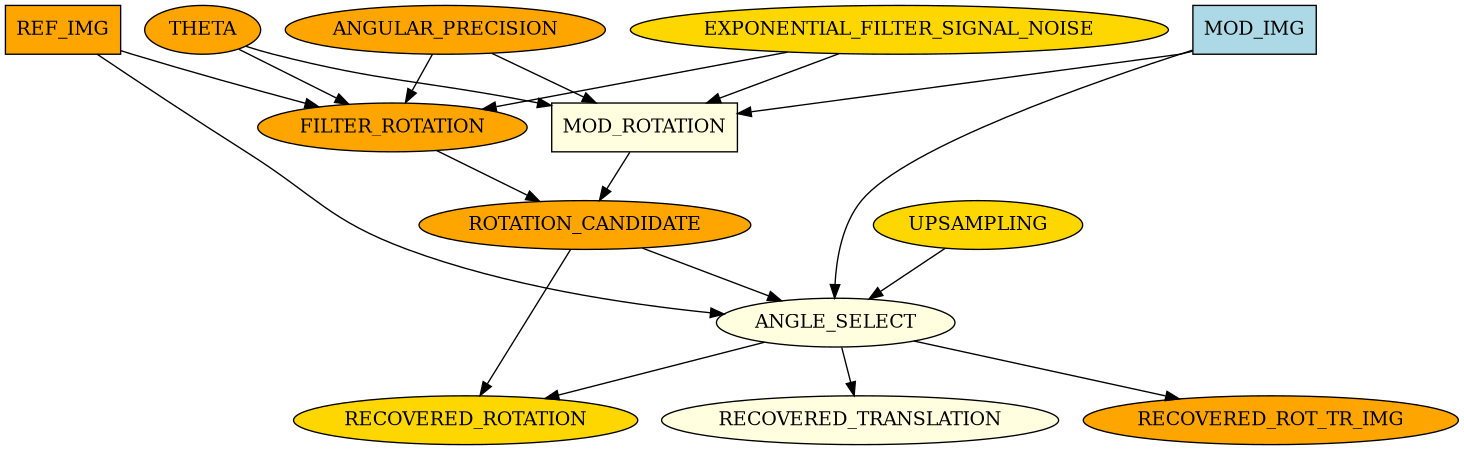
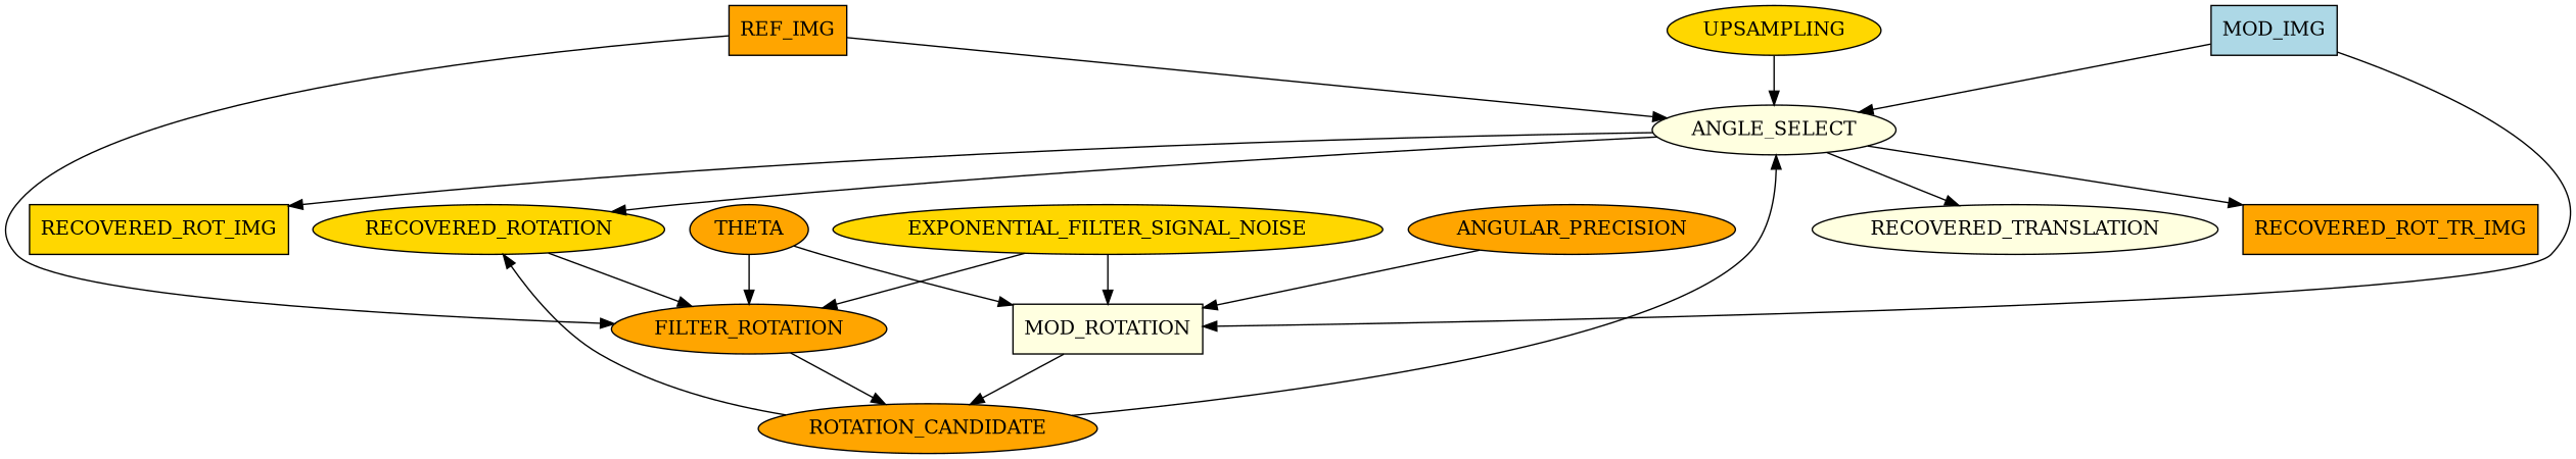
  digraph {
    node [fillcolor=orange shape=oval style=filled]
+   RECOVERED_ROT_IMG [fillcolor=gold shape=box]
    RECOVERED_ROTATION [fillcolor=gold]
    REF_IMG [shape=box]
    ANGLE_SELECT [fillcolor=lightyellow]
    n5 [label=FILTER_ROTATION]
    RECOVERED_TRANSLATION [fillcolor=lightyellow]
-   RECOVERED_ROT_TR_IMG [shape=ellipse]
+   RECOVERED_ROT_TR_IMG [shape=box]
    ROTATION_CANDIDATE
    THETA
    MOD_ROTATION [fillcolor=lightyellow shape=box]
    ANGULAR_PRECISION
    MOD_IMG [fillcolor=lightblue shape=box]
    UPSAMPLING [fillcolor=gold]
    EXPONENTIAL_FILTER_SIGNAL_NOISE [fillcolor=gold]
    REF_IMG -> ANGLE_SELECT
    REF_IMG -> n5
+   ANGLE_SELECT -> RECOVERED_ROT_IMG
    ANGLE_SELECT -> RECOVERED_ROTATION
    ANGLE_SELECT -> RECOVERED_TRANSLATION
    ANGLE_SELECT -> RECOVERED_ROT_TR_IMG
    n5 -> ROTATION_CANDIDATE
    ROTATION_CANDIDATE -> RECOVERED_ROTATION
    ROTATION_CANDIDATE -> ANGLE_SELECT
    THETA -> n5
    THETA -> MOD_ROTATION
    MOD_ROTATION -> ROTATION_CANDIDATE
-   ANGULAR_PRECISION -> n5
+   RECOVERED_ROTATION -> n5
    ANGULAR_PRECISION -> MOD_ROTATION
    MOD_IMG -> ANGLE_SELECT
    MOD_IMG -> MOD_ROTATION
    UPSAMPLING -> ANGLE_SELECT
    EXPONENTIAL_FILTER_SIGNAL_NOISE -> n5
    EXPONENTIAL_FILTER_SIGNAL_NOISE -> MOD_ROTATION
  }
